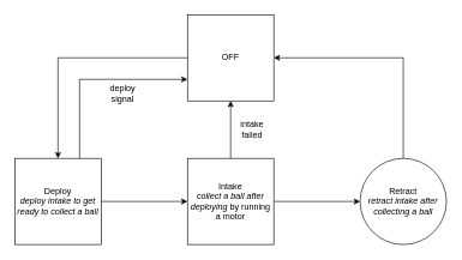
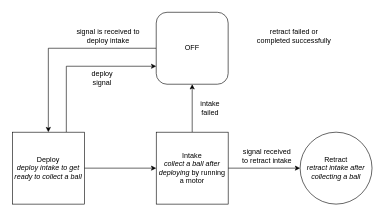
  <mxCell id="0" />
  <mxCell id="1" parent="0" />
  <mxCell id="2" style="edgeStyle=orthogonalEdgeStyle;rounded=0;orthogonalLoop=1;jettySize=auto;html=1;exitX=0;exitY=0.5;exitDx=0;exitDy=0;entryX=0.5;entryY=0;entryDx=0;entryDy=0;" edge="1" parent="1" source="3" target="9"><mxGeometry relative="1" as="geometry" /></mxCell>
- <mxCell id="3" value="OFF" style="rounded=0;whiteSpace=wrap;html=1;" vertex="1" parent="1"><mxGeometry x="260" y="20" width="120" height="120" as="geometry" /></mxCell>
+ <mxCell id="3" value="OFF" style="whiteSpace=wrap;html=1;rounded=1;" vertex="1" parent="1"><mxGeometry x="260" y="20" width="120" height="120" as="geometry" /></mxCell>
  <mxCell id="4" style="edgeStyle=orthogonalEdgeStyle;rounded=0;orthogonalLoop=1;jettySize=auto;html=1;entryX=0.5;entryY=1;entryDx=0;entryDy=0;" edge="1" parent="1" source="6" target="3"><mxGeometry relative="1" as="geometry" /></mxCell>
  <mxCell id="5" style="edgeStyle=orthogonalEdgeStyle;rounded=0;orthogonalLoop=1;jettySize=auto;html=1;exitX=1;exitY=0.5;exitDx=0;exitDy=0;entryX=0;entryY=0.5;entryDx=0;entryDy=0;" edge="1" parent="1" source="6" target="11"><mxGeometry relative="1" as="geometry" /></mxCell>
  <mxCell id="6" value="&lt;div&gt;Intake&lt;/div&gt;&lt;i&gt;collect a ball after deploying&lt;/i&gt; by running a motor" style="rounded=0;whiteSpace=wrap;html=1;" vertex="1" parent="1"><mxGeometry x="260" y="220" width="120" height="120" as="geometry" /></mxCell>
  <mxCell id="7" style="edgeStyle=orthogonalEdgeStyle;rounded=0;orthogonalLoop=1;jettySize=auto;html=1;exitX=0.75;exitY=0;exitDx=0;exitDy=0;entryX=0;entryY=0.75;entryDx=0;entryDy=0;" edge="1" parent="1" source="9" target="3"><mxGeometry relative="1" as="geometry" /></mxCell>
  <mxCell id="8" style="edgeStyle=orthogonalEdgeStyle;rounded=0;orthogonalLoop=1;jettySize=auto;html=1;exitX=1;exitY=0.5;exitDx=0;exitDy=0;entryX=0;entryY=0.5;entryDx=0;entryDy=0;" edge="1" parent="1" source="9" target="6"><mxGeometry relative="1" as="geometry" /></mxCell>
  <mxCell id="9" value="&lt;div&gt;Deploy&lt;/div&gt;&lt;i&gt;deploy intake to get ready to collect a ball&lt;/i&gt;" style="rounded=0;whiteSpace=wrap;html=1;" vertex="1" parent="1"><mxGeometry x="20" y="220" width="120" height="120" as="geometry" /></mxCell>
- <mxCell id="10" style="edgeStyle=orthogonalEdgeStyle;rounded=0;orthogonalLoop=1;jettySize=auto;html=1;exitX=0.5;exitY=0;exitDx=0;exitDy=0;entryX=1;entryY=0.5;entryDx=0;entryDy=0;" edge="1" parent="1" source="11" target="3"><mxGeometry relative="1" as="geometry" /></mxCell>
  <mxCell id="11" value="&lt;div&gt;Retract&lt;/div&gt;&lt;i&gt;retract intake after collecting a ball&lt;/i&gt;" style="ellipse;whiteSpace=wrap;html=1;" vertex="1" parent="1"><mxGeometry x="500" y="220" width="120" height="120" as="geometry" /></mxCell>
+ <mxCell id="12" value="signal is received to deploy intake" style="text;html=1;strokeColor=none;fillColor=none;align=center;verticalAlign=middle;whiteSpace=wrap;rounded=0;" vertex="1" parent="1"><mxGeometry x="120" y="50" width="120" height="20" as="geometry" /></mxCell>
  <mxCell id="13" value="deploy signal" style="text;html=1;strokeColor=none;fillColor=none;align=center;verticalAlign=middle;whiteSpace=wrap;rounded=0;" vertex="1" parent="1"><mxGeometry x="150" y="120" width="40" height="20" as="geometry" /></mxCell>
  <mxCell id="14" value="intake failed" style="text;html=1;strokeColor=none;fillColor=none;align=center;verticalAlign=middle;whiteSpace=wrap;rounded=0;" vertex="1" parent="1"><mxGeometry x="330" y="170" width="40" height="20" as="geometry" /></mxCell>
+ <mxCell id="15" value="retract failed or completed successfully" style="text;html=1;strokeColor=none;fillColor=none;align=center;verticalAlign=middle;whiteSpace=wrap;rounded=0;" vertex="1" parent="1"><mxGeometry x="420" y="50" width="140" height="20" as="geometry" /></mxCell>
+ <mxCell id="16" value="signal received to retract intake" style="text;html=1;strokeColor=none;fillColor=none;align=center;verticalAlign=middle;whiteSpace=wrap;rounded=0;" vertex="1" parent="1"><mxGeometry x="400" y="250" width="90" height="20" as="geometry" /></mxCell>
